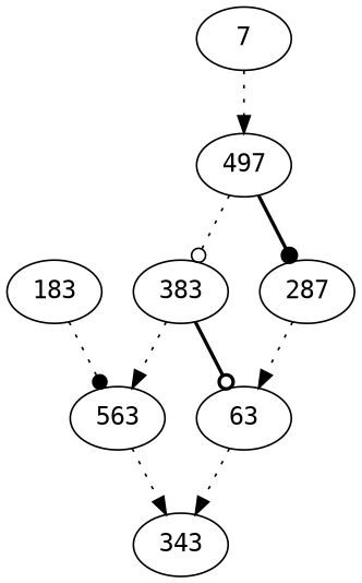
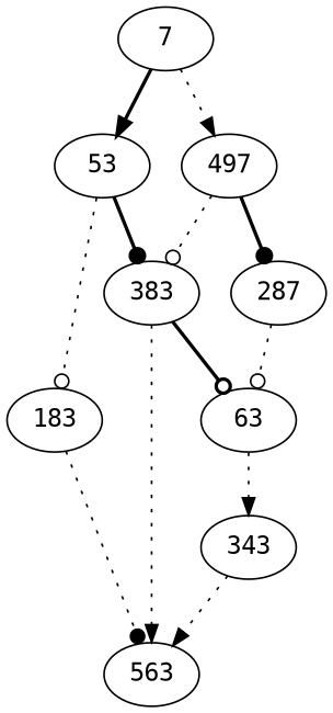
  digraph {
    fontname="DejaVu Sans Mono"
    node [fontname="DejaVu Sans Mono"]
    edge [arrowhead=normal fontname="DejaVu Sans Mono" style=dotted]
    n1 [label=7]
+   n2 [label=53]
    n3 [label=497]
    n4 [label=183]
    n5 [label=383]
    n6 [label=287]
    n7 [label=563]
    n8 [label=63]
    n9 [label=343]
+   n1 -> n2 [style=bold]
    n1 -> n3
+   n2 -> n4 [arrowhead=odot]
+   n2 -> n5 [arrowhead=dot style=bold]
    n3 -> n5 [arrowhead=odot]
    n3 -> n6 [arrowhead=dot style=bold]
    n4 -> n7 [arrowhead=dot]
    n5 -> n7
    n5 -> n8 [arrowhead=odot style=bold]
-   n6 -> n8
-   n7 -> n9
+   n6 -> n8 [arrowhead=odot]
+   n9 -> n7
    n8 -> n9
  }
